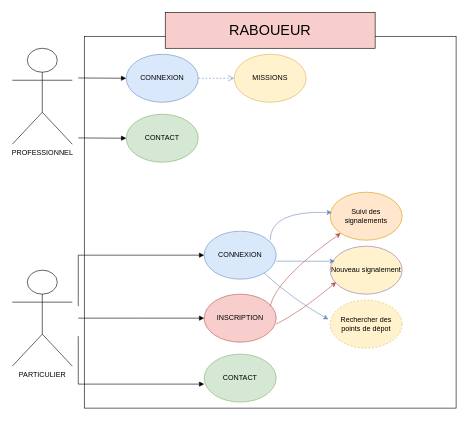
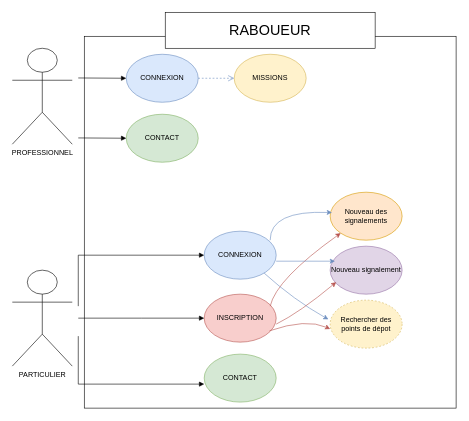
  <mxCell id="0" />
  <mxCell id="1" parent="0" />
  <mxCell id="2" value="" style="whiteSpace=wrap;html=1;aspect=fixed;" vertex="1" parent="1"><mxGeometry x="140" y="60" width="620" height="620" as="geometry" /></mxCell>
  <mxCell id="3" value="PROFESSIONNEL" style="shape=umlActor;verticalLabelPosition=bottom;verticalAlign=top;html=1;outlineConnect=0;" vertex="1" parent="1"><mxGeometry x="20" y="80" width="100" height="160" as="geometry" /></mxCell>
  <mxCell id="4" value="CONNEXION" style="ellipse;whiteSpace=wrap;html=1;fillColor=#dae8fc;strokeColor=#6c8ebf;" vertex="1" parent="1"><mxGeometry x="210" y="90" width="120" height="80" as="geometry" /></mxCell>
  <mxCell id="5" value="CONTACT" style="ellipse;whiteSpace=wrap;html=1;fillColor=#d5e8d4;strokeColor=#82b366;" vertex="1" parent="1"><mxGeometry x="210" y="190" width="120" height="80" as="geometry" /></mxCell>
  <mxCell id="6" value="MISSIONS" style="ellipse;whiteSpace=wrap;html=1;fillColor=#fff2cc;strokeColor=#d6b656;" vertex="1" parent="1"><mxGeometry x="390" y="90" width="120" height="80" as="geometry" /></mxCell>
  <mxCell id="7" value="CONTACT" style="ellipse;whiteSpace=wrap;html=1;fillColor=#d5e8d4;strokeColor=#82b366;" vertex="1" parent="1"><mxGeometry x="340" y="590" width="120" height="80" as="geometry" /></mxCell>
  <mxCell id="8" value="INSCRIPTION" style="ellipse;whiteSpace=wrap;html=1;fillColor=#f8cecc;strokeColor=#b85450;" vertex="1" parent="1"><mxGeometry x="340" y="490" width="120" height="80" as="geometry" /></mxCell>
- <mxCell id="9" value="Suivi des signalements" style="ellipse;whiteSpace=wrap;html=1;fillColor=#ffe6cc;strokeColor=#d79b00;" vertex="1" parent="1"><mxGeometry x="550" y="320" width="120" height="80" as="geometry" /></mxCell>
- <mxCell id="10" value="Nouveau signalement" style="ellipse;whiteSpace=wrap;html=1;fillColor=#fff2cc;strokeColor=#9673a6;" vertex="1" parent="1"><mxGeometry x="550" y="410" width="120" height="80" as="geometry" /></mxCell>
+ <mxCell id="9" value="Nouveau des signalements" style="ellipse;whiteSpace=wrap;html=1;fillColor=#ffe6cc;strokeColor=#d79b00;" vertex="1" parent="1"><mxGeometry x="550" y="320" width="120" height="80" as="geometry" /></mxCell>
+ <mxCell id="10" value="Nouveau signalement" style="ellipse;whiteSpace=wrap;html=1;fillColor=#e1d5e7;strokeColor=#9673a6;" vertex="1" parent="1"><mxGeometry x="550" y="410" width="120" height="80" as="geometry" /></mxCell>
  <mxCell id="11" value="Rechercher des points de dépot" style="ellipse;whiteSpace=wrap;html=1;fillColor=#fff2cc;strokeColor=#d6b656;dashed=1;" vertex="1" parent="1"><mxGeometry x="550" y="500" width="120" height="80" as="geometry" /></mxCell>
  <mxCell id="12" value="" style="html=1;verticalAlign=bottom;endArrow=open;dashed=1;endSize=8;edgeStyle=elbowEdgeStyle;elbow=vertical;curved=0;rounded=0;fillColor=#dae8fc;strokeColor=#6c8ebf;" edge="1" parent="1"><mxGeometry relative="1" as="geometry"><mxPoint x="330" y="130" as="sourcePoint" /><mxPoint x="390" y="129.5" as="targetPoint" /></mxGeometry></mxCell>
  <mxCell id="13" value="" style="html=1;verticalAlign=bottom;endArrow=block;edgeStyle=elbowEdgeStyle;elbow=vertical;curved=0;rounded=0;" edge="1" parent="1"><mxGeometry width="80" relative="1" as="geometry"><mxPoint x="130" y="129.5" as="sourcePoint" /><mxPoint x="210" y="129.5" as="targetPoint" /></mxGeometry></mxCell>
  <mxCell id="14" value="" style="html=1;verticalAlign=bottom;endArrow=block;edgeStyle=elbowEdgeStyle;elbow=vertical;curved=0;rounded=0;" edge="1" parent="1"><mxGeometry x="-1" y="58" width="80" relative="1" as="geometry"><mxPoint x="130" y="229.5" as="sourcePoint" /><mxPoint x="210" y="229.5" as="targetPoint" /><mxPoint x="-50" y="28" as="offset" /></mxGeometry></mxCell>
  <mxCell id="15" value="PARTICULIER" style="shape=umlActor;verticalLabelPosition=bottom;verticalAlign=top;html=1;outlineConnect=0;" vertex="1" parent="1"><mxGeometry x="20" y="450" width="100" height="160" as="geometry" /></mxCell>
  <mxCell id="16" value="" style="html=1;verticalAlign=bottom;endArrow=block;edgeStyle=elbowEdgeStyle;elbow=vertical;curved=0;rounded=0;" edge="1" parent="1"><mxGeometry width="80" relative="1" as="geometry"><mxPoint x="130" y="530" as="sourcePoint" /><mxPoint x="340" y="530" as="targetPoint" /></mxGeometry></mxCell>
  <mxCell id="17" value="" style="html=1;verticalAlign=bottom;endArrow=block;edgeStyle=elbowEdgeStyle;elbow=vertical;curved=0;rounded=0;entryX=0;entryY=0.5;entryDx=0;entryDy=0;" edge="1" parent="1" target="19"><mxGeometry width="80" relative="1" as="geometry"><mxPoint x="130" y="510" as="sourcePoint" /><mxPoint x="210" y="480" as="targetPoint" /><Array as="points"><mxPoint x="230" y="425" /></Array></mxGeometry></mxCell>
  <mxCell id="18" value="" style="html=1;verticalAlign=bottom;endArrow=block;edgeStyle=elbowEdgeStyle;elbow=vertical;curved=0;rounded=0;entryX=0;entryY=0.625;entryDx=0;entryDy=0;entryPerimeter=0;" edge="1" parent="1" target="7"><mxGeometry x="-1" y="100" width="80" relative="1" as="geometry"><mxPoint x="130" y="560" as="sourcePoint" /><mxPoint x="200" y="640" as="targetPoint" /><Array as="points"><mxPoint x="230" y="640" /></Array><mxPoint x="-100" y="90" as="offset" /></mxGeometry></mxCell>
  <mxCell id="19" value="CONNEXION" style="ellipse;whiteSpace=wrap;html=1;fillColor=#dae8fc;strokeColor=#6c8ebf;" vertex="1" parent="1"><mxGeometry x="340" y="385" width="120" height="80" as="geometry" /></mxCell>
  <mxCell id="20" value="" style="curved=1;endArrow=classic;html=1;rounded=0;entryX=0.025;entryY=0.425;entryDx=0;entryDy=0;entryPerimeter=0;fillColor=#dae8fc;strokeColor=#6c8ebf;" edge="1" parent="1" target="9"><mxGeometry width="50" height="50" relative="1" as="geometry"><mxPoint x="450" y="400" as="sourcePoint" /><mxPoint x="500" y="350" as="targetPoint" /><Array as="points"><mxPoint x="450" y="350" /></Array></mxGeometry></mxCell>
  <mxCell id="21" value="" style="curved=1;endArrow=classic;html=1;rounded=0;entryX=0;entryY=1;entryDx=0;entryDy=0;fillColor=#f8cecc;strokeColor=#b85450;" edge="1" parent="1" target="9"><mxGeometry width="50" height="50" relative="1" as="geometry"><mxPoint x="450" y="510" as="sourcePoint" /><mxPoint x="510" y="465" as="targetPoint" /><Array as="points"><mxPoint x="460" y="465" /></Array></mxGeometry></mxCell>
  <mxCell id="22" value="" style="curved=1;endArrow=classic;html=1;rounded=0;entryX=0.067;entryY=0.313;entryDx=0;entryDy=0;entryPerimeter=0;fillColor=#dae8fc;strokeColor=#6c8ebf;" edge="1" parent="1" target="10"><mxGeometry width="50" height="50" relative="1" as="geometry"><mxPoint x="460" y="435" as="sourcePoint" /><mxPoint x="563" y="389" as="targetPoint" /><Array as="points"><mxPoint x="510" y="435" /></Array></mxGeometry></mxCell>
  <mxCell id="23" value="" style="curved=1;endArrow=classic;html=1;rounded=0;entryX=-0.025;entryY=0.4;entryDx=0;entryDy=0;entryPerimeter=0;fillColor=#dae8fc;strokeColor=#6c8ebf;" edge="1" parent="1" target="11"><mxGeometry width="50" height="50" relative="1" as="geometry"><mxPoint x="440" y="455" as="sourcePoint" /><mxPoint x="538" y="455" as="targetPoint" /><Array as="points"><mxPoint x="490" y="500" /></Array></mxGeometry></mxCell>
  <mxCell id="24" value="" style="curved=1;endArrow=classic;html=1;rounded=0;fillColor=#f8cecc;strokeColor=#b85450;" edge="1" parent="1"><mxGeometry width="50" height="50" relative="1" as="geometry"><mxPoint x="460" y="540" as="sourcePoint" /><mxPoint x="560" y="470" as="targetPoint" /><Array as="points"><mxPoint x="500" y="520" /></Array></mxGeometry></mxCell>
- <mxCell id="26" value="&lt;font style=&quot;font-size: 24px;&quot;&gt;RABOUEUR&lt;/font&gt;" style="rounded=0;whiteSpace=wrap;html=1;fillColor=#f8cecc;" vertex="1" parent="1"><mxGeometry x="275" y="20" width="350" height="60" as="geometry" /></mxCell>
+ <mxCell id="25" value="" style="curved=1;endArrow=classic;html=1;rounded=0;fillColor=#f8cecc;strokeColor=#b85450;exitX=0.908;exitY=0.763;exitDx=0;exitDy=0;exitPerimeter=0;entryX=0;entryY=0.6;entryDx=0;entryDy=0;entryPerimeter=0;" edge="1" parent="1" source="8" target="11"><mxGeometry width="50" height="50" relative="1" as="geometry"><mxPoint x="470" y="550" as="sourcePoint" /><mxPoint x="570" y="480" as="targetPoint" /><Array as="points"><mxPoint x="510" y="530" /></Array></mxGeometry></mxCell>
+ <mxCell id="26" value="&lt;font style=&quot;font-size: 24px;&quot;&gt;RABOUEUR&lt;/font&gt;" style="rounded=0;whiteSpace=wrap;html=1;" vertex="1" parent="1"><mxGeometry x="275" y="20" width="350" height="60" as="geometry" /></mxCell>
